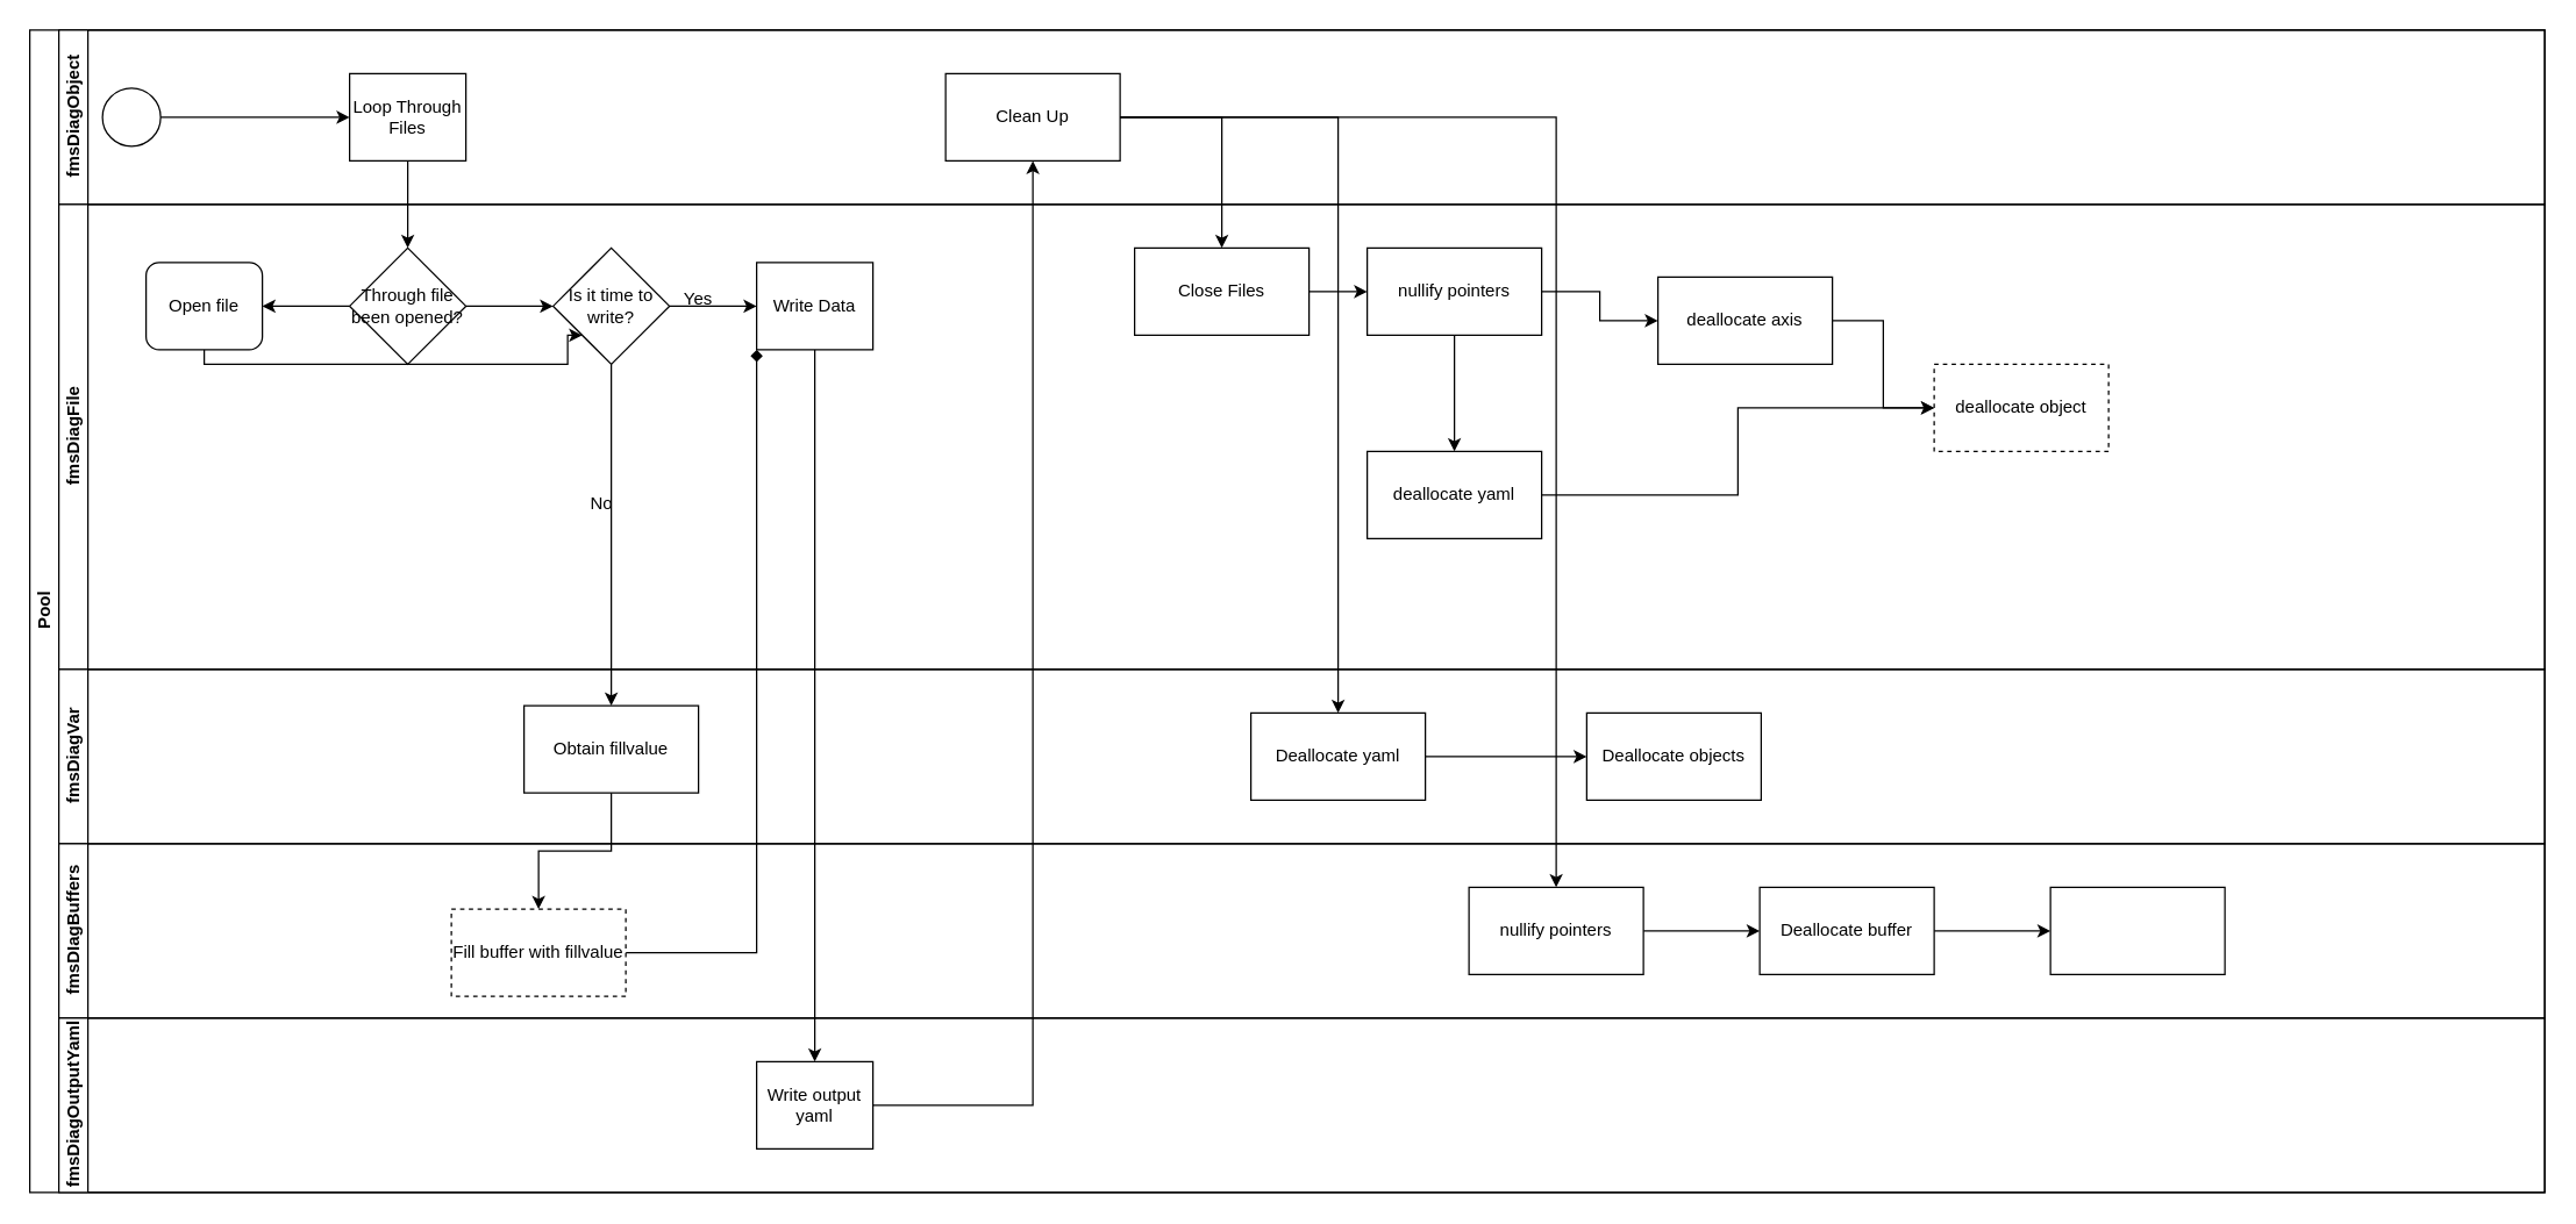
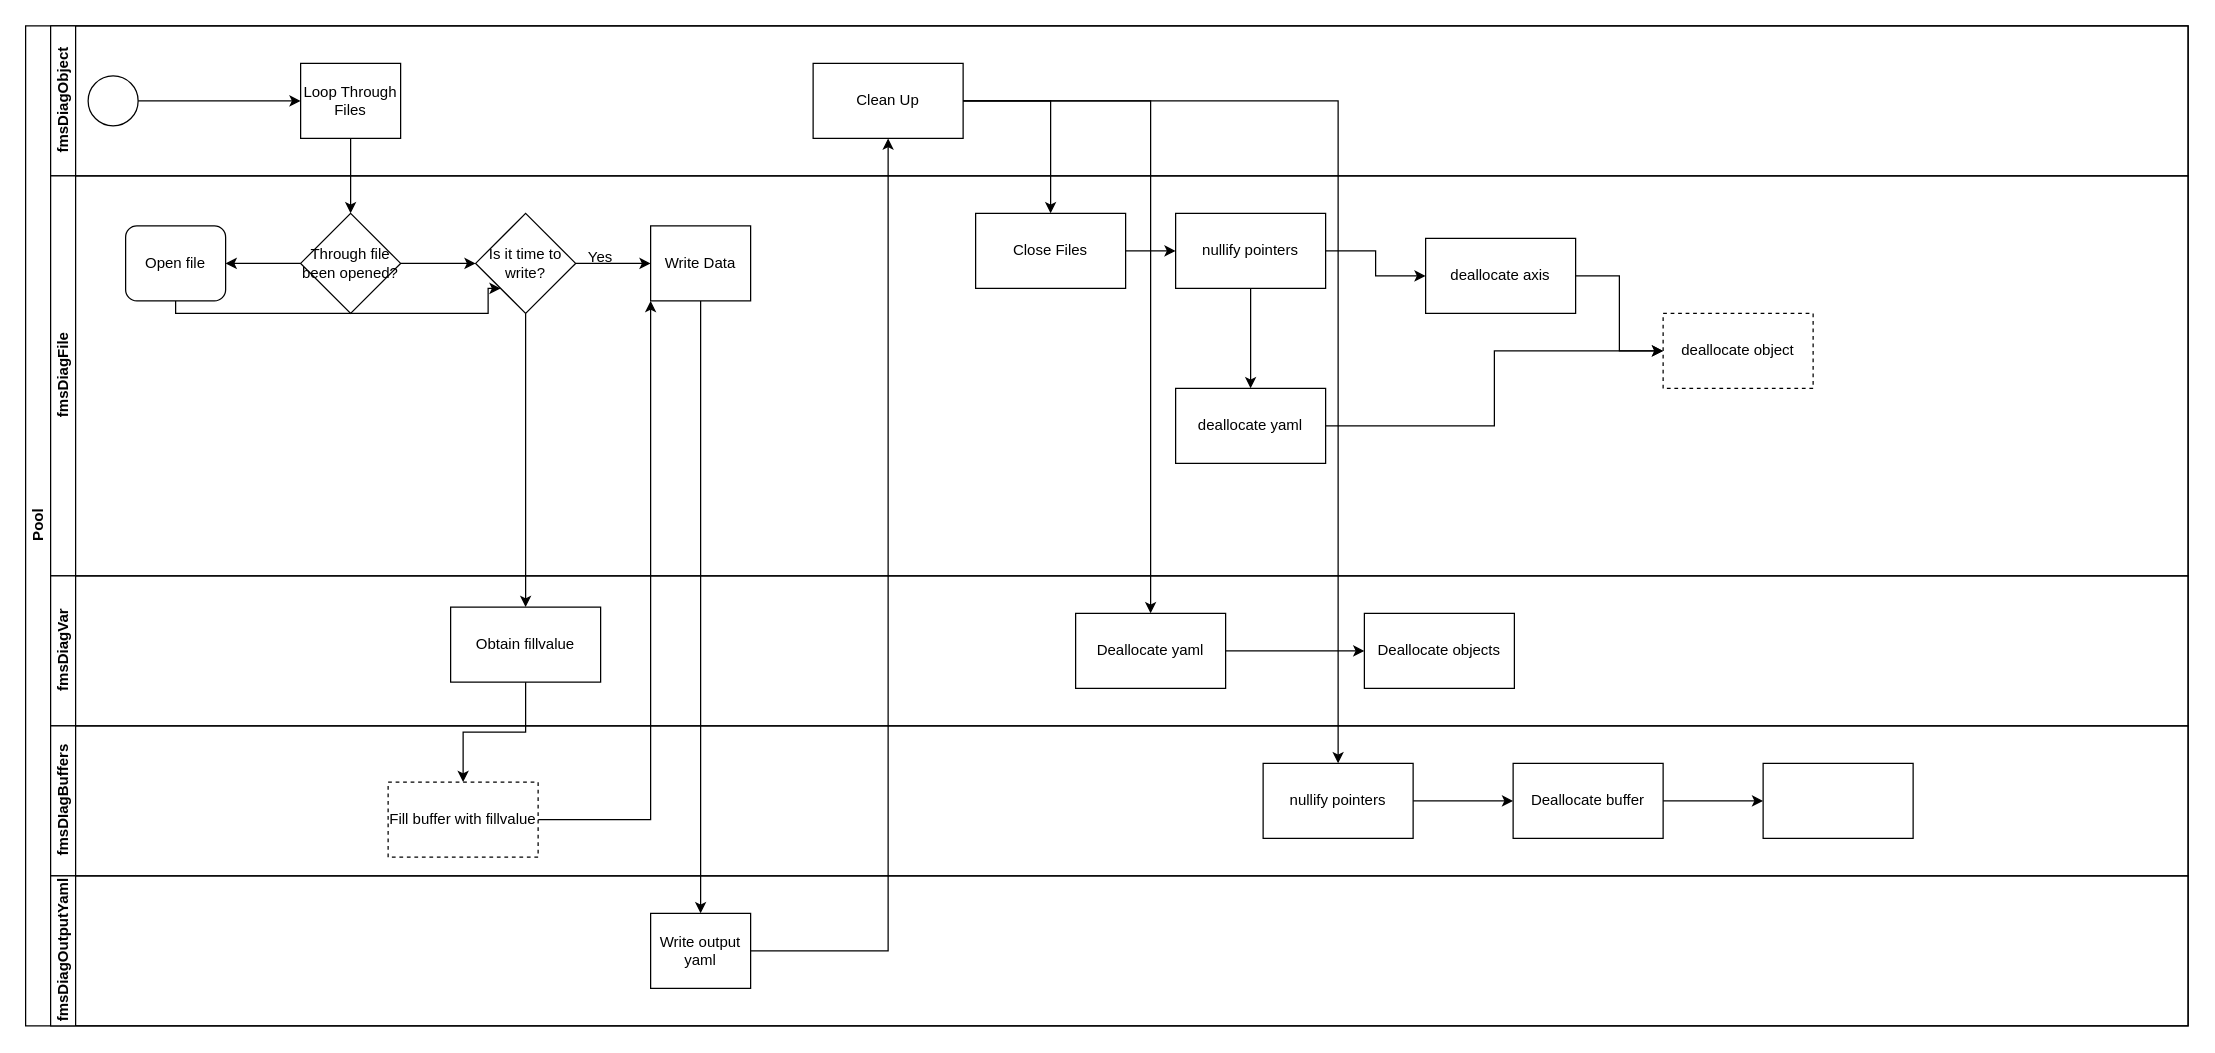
  <mxCell id="0" />
  <mxCell id="1" parent="0" />
  <mxCell id="2" value="Pool" style="swimlane;html=1;childLayout=stackLayout;resizeParent=1;resizeParentMax=0;horizontal=0;startSize=20;horizontalStack=0;" parent="1" vertex="1"><mxGeometry x="20" y="20" width="1730" height="800" as="geometry" /></mxCell>
  <mxCell id="3" value="fmsDiagObject" style="swimlane;html=1;startSize=20;horizontal=0;" parent="2" vertex="1"><mxGeometry x="20" width="1710" height="120" as="geometry" /></mxCell>
  <mxCell id="4" value="" style="edgeStyle=orthogonalEdgeStyle;rounded=0;orthogonalLoop=1;jettySize=auto;html=1;" parent="3" source="5" target="6" edge="1"><mxGeometry relative="1" as="geometry" /></mxCell>
  <mxCell id="5" value="" style="ellipse;whiteSpace=wrap;html=1;" parent="3" vertex="1"><mxGeometry x="30" y="40" width="40" height="40" as="geometry" /></mxCell>
  <mxCell id="6" value="Loop Through Files" style="rounded=0;whiteSpace=wrap;html=1;fontFamily=Helvetica;fontSize=12;fontColor=#000000;align=center;" parent="3" vertex="1"><mxGeometry x="200" y="30" width="80" height="60" as="geometry" /></mxCell>
  <mxCell id="7" value="Clean Up" style="whiteSpace=wrap;html=1;fontColor=#000000;rounded=0;" vertex="1" parent="3"><mxGeometry x="610" y="30" width="120" height="60" as="geometry" /></mxCell>
  <mxCell id="8" value="fmsDiagFile" style="swimlane;html=1;startSize=20;horizontal=0;" parent="2" vertex="1"><mxGeometry x="20" y="120" width="1710" height="320" as="geometry" /></mxCell>
  <mxCell id="9" value="" style="edgeStyle=orthogonalEdgeStyle;rounded=0;orthogonalLoop=1;jettySize=auto;html=1;" edge="1" parent="8" source="11" target="13"><mxGeometry relative="1" as="geometry" /></mxCell>
  <mxCell id="10" value="" style="edgeStyle=orthogonalEdgeStyle;rounded=0;orthogonalLoop=1;jettySize=auto;html=1;" edge="1" parent="8" source="11"><mxGeometry relative="1" as="geometry"><mxPoint x="340" y="70" as="targetPoint" /></mxGeometry></mxCell>
  <mxCell id="11" value="Through file been opened?" style="rhombus;whiteSpace=wrap;html=1;" vertex="1" parent="8"><mxGeometry x="200" y="30" width="80" height="80" as="geometry" /></mxCell>
  <mxCell id="12" style="edgeStyle=orthogonalEdgeStyle;rounded=0;orthogonalLoop=1;jettySize=auto;html=1;entryX=0;entryY=1;entryDx=0;entryDy=0;" edge="1" parent="8" source="13" target="15"><mxGeometry relative="1" as="geometry"><mxPoint x="380" y="110" as="targetPoint" /><Array as="points"><mxPoint x="100" y="110" /><mxPoint x="350" y="110" /><mxPoint x="350" y="90" /></Array></mxGeometry></mxCell>
  <mxCell id="13" value="Open file" style="rounded=1;whiteSpace=wrap;html=1;" vertex="1" parent="8"><mxGeometry x="60" y="40" width="80" height="60" as="geometry" /></mxCell>
  <mxCell id="14" value="" style="edgeStyle=orthogonalEdgeStyle;rounded=0;orthogonalLoop=1;jettySize=auto;html=1;" edge="1" parent="8" source="15" target="16"><mxGeometry relative="1" as="geometry" /></mxCell>
  <mxCell id="15" value="Is it time to write?" style="rhombus;whiteSpace=wrap;html=1;" vertex="1" parent="8"><mxGeometry x="340" y="30" width="80" height="80" as="geometry" /></mxCell>
  <mxCell id="16" value="Write Data" style="whiteSpace=wrap;html=1;" vertex="1" parent="8"><mxGeometry x="480" y="40" width="80" height="60" as="geometry" /></mxCell>
  <mxCell id="17" value="Yes" style="text;html=1;strokeColor=none;fillColor=none;align=center;verticalAlign=middle;whiteSpace=wrap;rounded=0;" vertex="1" parent="8"><mxGeometry x="410" y="50" width="60" height="30" as="geometry" /></mxCell>
- <mxCell id="18" value="No" style="text;strokeColor=none;fillColor=none;align=left;verticalAlign=middle;spacingLeft=4;spacingRight=4;overflow=hidden;points=[[0,0.5],[1,0.5]];portConstraint=eastwest;rotatable=0;" vertex="1" parent="8"><mxGeometry x="360" y="190" width="30" height="30" as="geometry" /></mxCell>
  <mxCell id="19" value="" style="edgeStyle=orthogonalEdgeStyle;rounded=0;orthogonalLoop=1;jettySize=auto;html=1;" edge="1" parent="8" source="20" target="23"><mxGeometry relative="1" as="geometry" /></mxCell>
  <mxCell id="20" value="Close Files" style="whiteSpace=wrap;html=1;fontColor=#000000;rounded=0;" vertex="1" parent="8"><mxGeometry x="740" y="30" width="120" height="60" as="geometry" /></mxCell>
  <mxCell id="21" value="" style="edgeStyle=orthogonalEdgeStyle;rounded=0;orthogonalLoop=1;jettySize=auto;html=1;" edge="1" parent="8" source="23" target="25"><mxGeometry relative="1" as="geometry" /></mxCell>
  <mxCell id="22" value="" style="edgeStyle=orthogonalEdgeStyle;rounded=0;orthogonalLoop=1;jettySize=auto;html=1;" edge="1" parent="8" source="23" target="27"><mxGeometry relative="1" as="geometry" /></mxCell>
  <mxCell id="23" value="nullify pointers" style="whiteSpace=wrap;html=1;fontColor=#000000;rounded=0;" vertex="1" parent="8"><mxGeometry x="900" y="30" width="120" height="60" as="geometry" /></mxCell>
  <mxCell id="24" style="edgeStyle=orthogonalEdgeStyle;rounded=0;orthogonalLoop=1;jettySize=auto;html=1;entryX=0;entryY=0.5;entryDx=0;entryDy=0;" edge="1" parent="8" source="25" target="28"><mxGeometry relative="1" as="geometry" /></mxCell>
  <mxCell id="25" value="deallocate axis" style="whiteSpace=wrap;html=1;fontColor=#000000;rounded=0;" vertex="1" parent="8"><mxGeometry x="1100" y="50" width="120" height="60" as="geometry" /></mxCell>
  <mxCell id="26" value="" style="edgeStyle=orthogonalEdgeStyle;rounded=0;orthogonalLoop=1;jettySize=auto;html=1;" edge="1" parent="8" source="27" target="28"><mxGeometry relative="1" as="geometry" /></mxCell>
  <mxCell id="27" value="deallocate yaml" style="whiteSpace=wrap;html=1;fontColor=#000000;rounded=0;" vertex="1" parent="8"><mxGeometry x="900" y="170" width="120" height="60" as="geometry" /></mxCell>
  <mxCell id="28" value="deallocate object" style="whiteSpace=wrap;html=1;fontColor=#000000;rounded=0;dashed=1;" vertex="1" parent="8"><mxGeometry x="1290" y="110" width="120" height="60" as="geometry" /></mxCell>
  <mxCell id="29" value="fmsDiagVar" style="swimlane;html=1;startSize=20;horizontal=0;" vertex="1" parent="2"><mxGeometry x="20" y="440" width="1710" height="120" as="geometry" /></mxCell>
  <mxCell id="30" value="Obtain fillvalue" style="whiteSpace=wrap;html=1;" vertex="1" parent="29"><mxGeometry x="320" y="25" width="120" height="60" as="geometry" /></mxCell>
  <mxCell id="31" value="" style="edgeStyle=orthogonalEdgeStyle;rounded=0;orthogonalLoop=1;jettySize=auto;html=1;" edge="1" parent="29" source="32" target="33"><mxGeometry relative="1" as="geometry" /></mxCell>
  <mxCell id="32" value="Deallocate yaml" style="whiteSpace=wrap;html=1;fontColor=#000000;rounded=0;" vertex="1" parent="29"><mxGeometry x="820" y="30" width="120" height="60" as="geometry" /></mxCell>
  <mxCell id="33" value="Deallocate objects" style="whiteSpace=wrap;html=1;fontColor=#000000;rounded=0;" vertex="1" parent="29"><mxGeometry x="1051" y="30" width="120" height="60" as="geometry" /></mxCell>
  <mxCell id="34" value="fmsDIagBuffers" style="swimlane;html=1;startSize=20;horizontal=0;" vertex="1" parent="2"><mxGeometry x="20" y="560" width="1710" height="120" as="geometry" /></mxCell>
  <mxCell id="35" value="" style="edgeStyle=orthogonalEdgeStyle;rounded=0;orthogonalLoop=1;jettySize=auto;html=1;" edge="1" parent="34" source="36" target="38"><mxGeometry relative="1" as="geometry" /></mxCell>
  <mxCell id="36" value="nullify pointers" style="whiteSpace=wrap;html=1;fontColor=#000000;rounded=0;" vertex="1" parent="34"><mxGeometry x="970" y="30" width="120" height="60" as="geometry" /></mxCell>
  <mxCell id="37" value="" style="edgeStyle=orthogonalEdgeStyle;rounded=0;orthogonalLoop=1;jettySize=auto;html=1;" edge="1" parent="34" source="38" target="39"><mxGeometry relative="1" as="geometry" /></mxCell>
  <mxCell id="38" value="Deallocate buffer" style="whiteSpace=wrap;html=1;fontColor=#000000;rounded=0;" vertex="1" parent="34"><mxGeometry x="1170" y="30" width="120" height="60" as="geometry" /></mxCell>
  <mxCell id="39" value="" style="whiteSpace=wrap;html=1;fontColor=#000000;rounded=0;" vertex="1" parent="34"><mxGeometry x="1370" y="30" width="120" height="60" as="geometry" /></mxCell>
  <mxCell id="40" value="fmsDiagOutputYaml" style="swimlane;html=1;startSize=20;horizontal=0;" parent="2" vertex="1"><mxGeometry x="20" y="680" width="1710" height="120" as="geometry" /></mxCell>
  <mxCell id="41" value="Write output yaml" style="rounded=0;whiteSpace=wrap;html=1;fontFamily=Helvetica;fontSize=12;fontColor=#000000;align=center;" parent="40" vertex="1"><mxGeometry x="480" y="30" width="80" height="60" as="geometry" /></mxCell>
  <mxCell id="42" value="" style="edgeStyle=orthogonalEdgeStyle;rounded=0;orthogonalLoop=1;jettySize=auto;html=1;" edge="1" parent="2" source="6" target="11"><mxGeometry relative="1" as="geometry" /></mxCell>
  <mxCell id="43" style="edgeStyle=orthogonalEdgeStyle;rounded=0;orthogonalLoop=1;jettySize=auto;html=1;entryX=0.5;entryY=0;entryDx=0;entryDy=0;" edge="1" parent="2" source="16" target="41"><mxGeometry relative="1" as="geometry"><mxPoint x="540" y="530" as="targetPoint" /><Array as="points"><mxPoint x="540" y="540" /><mxPoint x="540" y="540" /></Array></mxGeometry></mxCell>
  <mxCell id="44" value="" style="edgeStyle=orthogonalEdgeStyle;rounded=0;orthogonalLoop=1;jettySize=auto;html=1;" edge="1" parent="2" source="15" target="30"><mxGeometry relative="1" as="geometry" /></mxCell>
  <mxCell id="45" value="" style="edgeStyle=orthogonalEdgeStyle;rounded=0;orthogonalLoop=1;jettySize=auto;html=1;" edge="1" parent="2" source="41" target="7"><mxGeometry relative="1" as="geometry" /></mxCell>
  <mxCell id="46" value="" style="edgeStyle=orthogonalEdgeStyle;rounded=0;orthogonalLoop=1;jettySize=auto;html=1;" edge="1" parent="2" source="7" target="20"><mxGeometry relative="1" as="geometry" /></mxCell>
  <mxCell id="47" value="" style="edgeStyle=orthogonalEdgeStyle;rounded=0;orthogonalLoop=1;jettySize=auto;html=1;" edge="1" parent="2" source="7" target="32"><mxGeometry relative="1" as="geometry" /></mxCell>
  <mxCell id="48" value="" style="edgeStyle=orthogonalEdgeStyle;rounded=0;orthogonalLoop=1;jettySize=auto;html=1;" edge="1" parent="2" source="7" target="36"><mxGeometry relative="1" as="geometry" /></mxCell>
- <mxCell id="49" style="edgeStyle=orthogonalEdgeStyle;rounded=0;orthogonalLoop=1;jettySize=auto;html=1;entryX=0;entryY=1;entryDx=0;entryDy=0;endArrow=diamond;" edge="1" parent="1" source="50" target="16"><mxGeometry relative="1" as="geometry" /></mxCell>
+ <mxCell id="49" style="edgeStyle=orthogonalEdgeStyle;rounded=0;orthogonalLoop=1;jettySize=auto;html=1;entryX=0;entryY=1;entryDx=0;entryDy=0;" edge="1" parent="1" source="50" target="16"><mxGeometry relative="1" as="geometry" /></mxCell>
  <mxCell id="50" value="Fill buffer with fillvalue" style="whiteSpace=wrap;html=1;dashed=1;" vertex="1" parent="1"><mxGeometry x="310" y="625" width="120" height="60" as="geometry" /></mxCell>
  <mxCell id="51" value="" style="edgeStyle=orthogonalEdgeStyle;rounded=0;orthogonalLoop=1;jettySize=auto;html=1;" edge="1" parent="1" source="30" target="50"><mxGeometry relative="1" as="geometry" /></mxCell>
